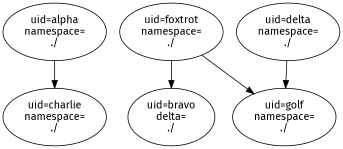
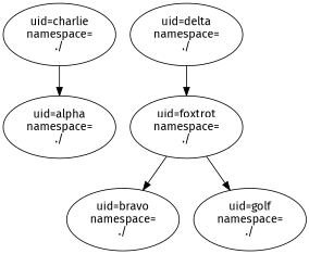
  strict digraph {
    fontname="Fira Sans"
    node [beingDeleted=false deletingDependents=false fontname="Fira Sans" missing=false virtual=false]
    edge [fontname="Fira Sans"]
    n1 [label="uid=alpha\nnamespace=\n./\n" uid=alpha]
    n2 [label="uid=charlie\nnamespace=\n./\n" uid=charlie]
-   n3 [label="uid=bravo\ndelta=\n./\n" uid=bravo]
+   n3 [label="uid=bravo\nnamespace=\n./\n" uid=bravo]
    n4 [label="uid=delta\nnamespace=\n./\n" uid=delta]
    n5 [label="uid=foxtrot\nnamespace=\n./\n" uid=foxtrot]
    n6 [label="uid=golf\nnamespace=\n./\n" uid=golf]
-   n1 -> n2
-   n4 -> n6
+   n2 -> n1
+   n4 -> n5
    n5 -> n3
    n5 -> n6
  }
